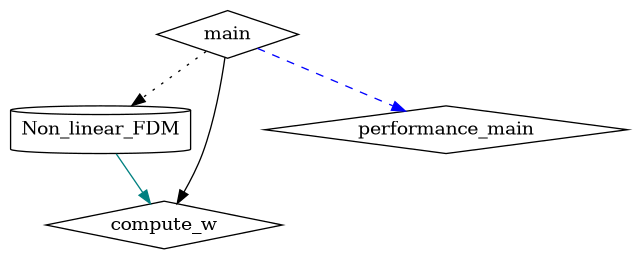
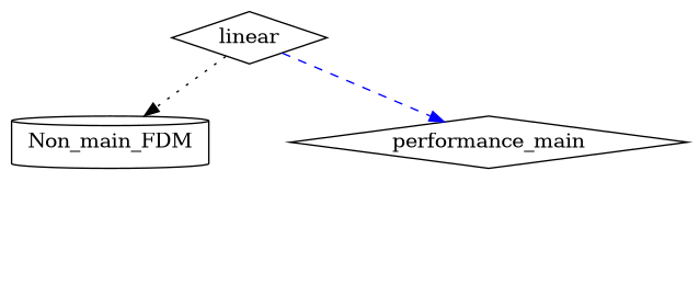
  digraph {
    node [shape=diamond]
    edge [color=black style=solid]
-   Non_linear_FDM [shape=cylinder]
-   compute_w
-   main
+   Non_linear_FDM [shape=cylinder label=Non_main_FDM]
+   main [label=linear]
    n4 [label=performance_main]
-   Non_linear_FDM -> compute_w [color=teal]
    main -> Non_linear_FDM [style=dotted]
-   main -> compute_w
    main -> n4 [color=blue style=dashed]
  }
